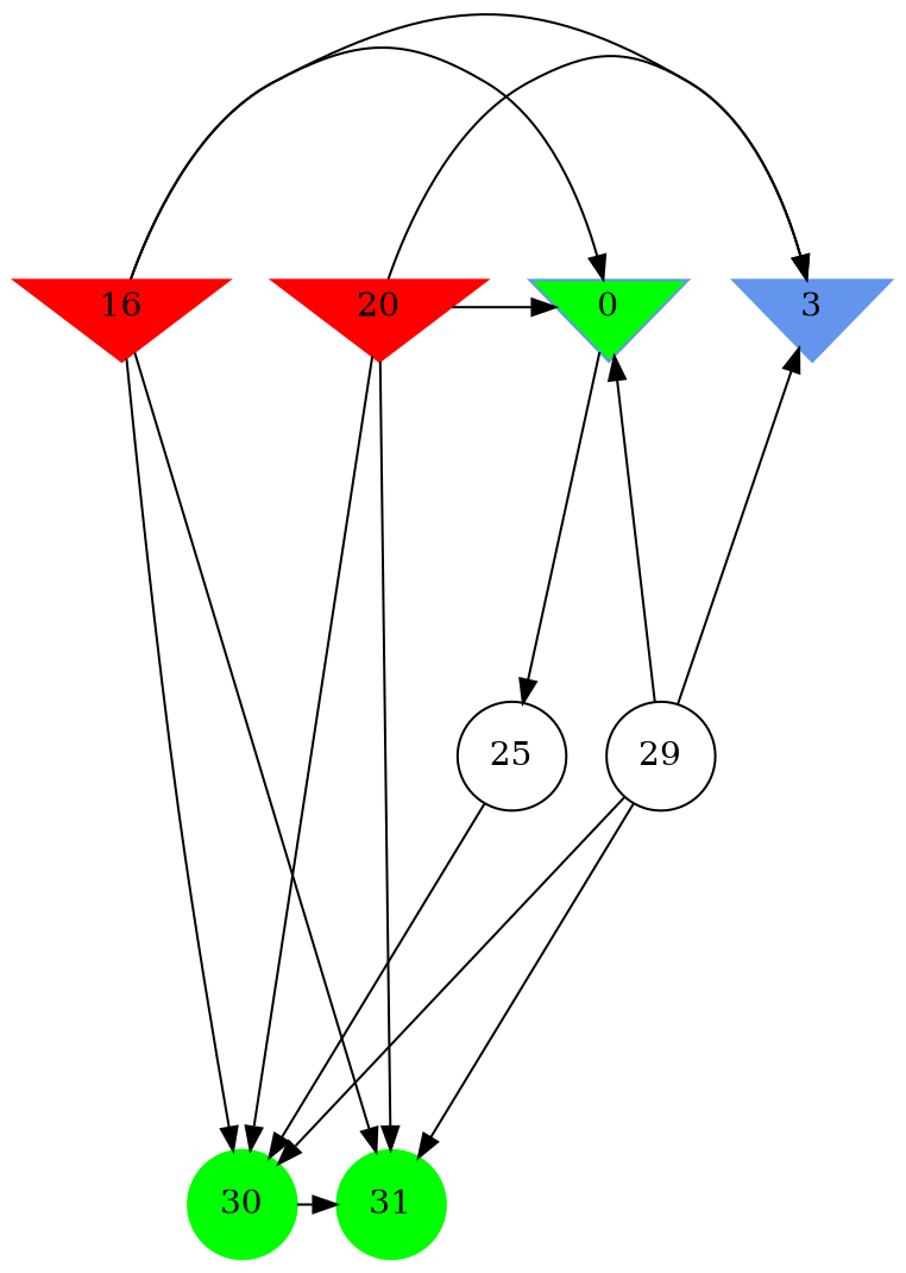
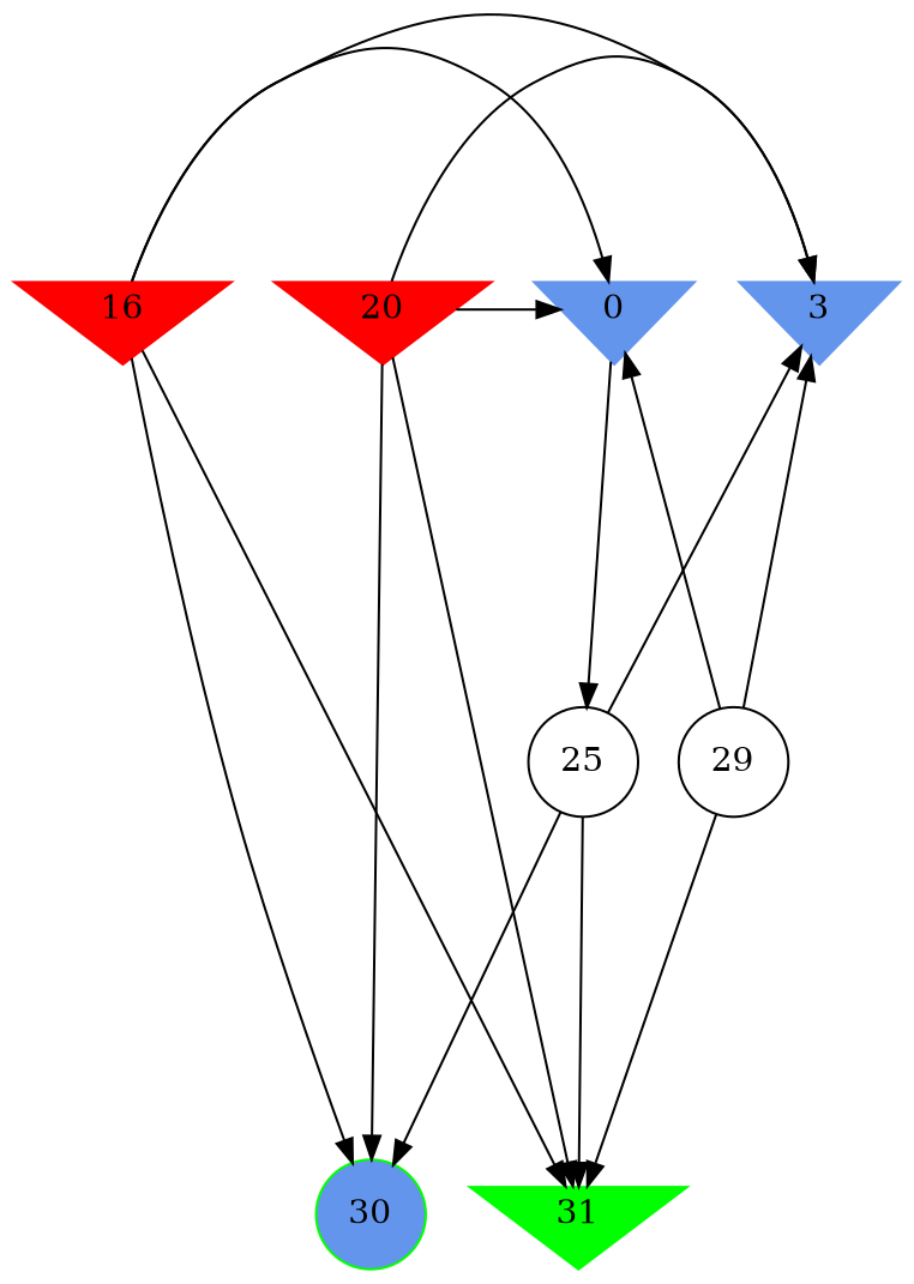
  digraph {
    ranksep=2.0
    node [color=cornflowerblue shape=invtriangle style=filled]
-   0 [fillcolor=green]
+   0
    n2 [label=3]
    16 [color=red]
    20 [color=red]
    25 [color=black shape=circle style=""]
    29 [color=black shape=circle style=""]
-   30 [color=green shape=circle]
-   31 [color=green shape=circle]
+   30 [color=green shape=circle fillcolor=cornflowerblue]
+   31 [color=green]
    subgraph sub_1 {
      rank=same
      0
      n2
      16
      20
    }
    subgraph sub_2 {
      rank=same
      25
      29
    }
    subgraph sub_3 {
      rank=same
      30
      31
    }
    0 -> 25
    16 -> 0
    16 -> n2
    16 -> 30
    16 -> 31
    20 -> 0
    20 -> n2
    20 -> 30
    20 -> 31
+   25 -> n2
    25 -> 30
-   30 -> 31
+   25 -> 31
    29 -> 0
    29 -> n2
-   29 -> 30
    29 -> 31
  }
